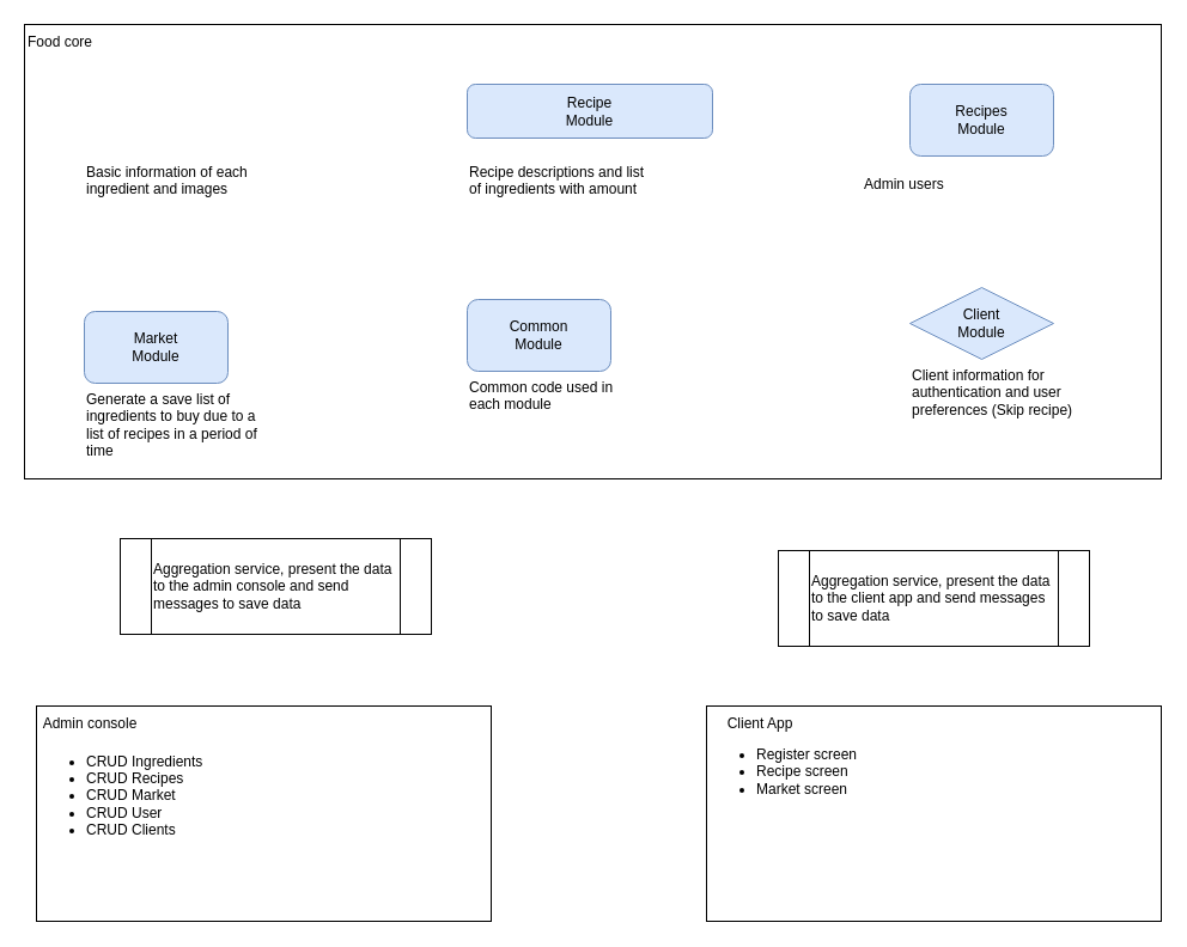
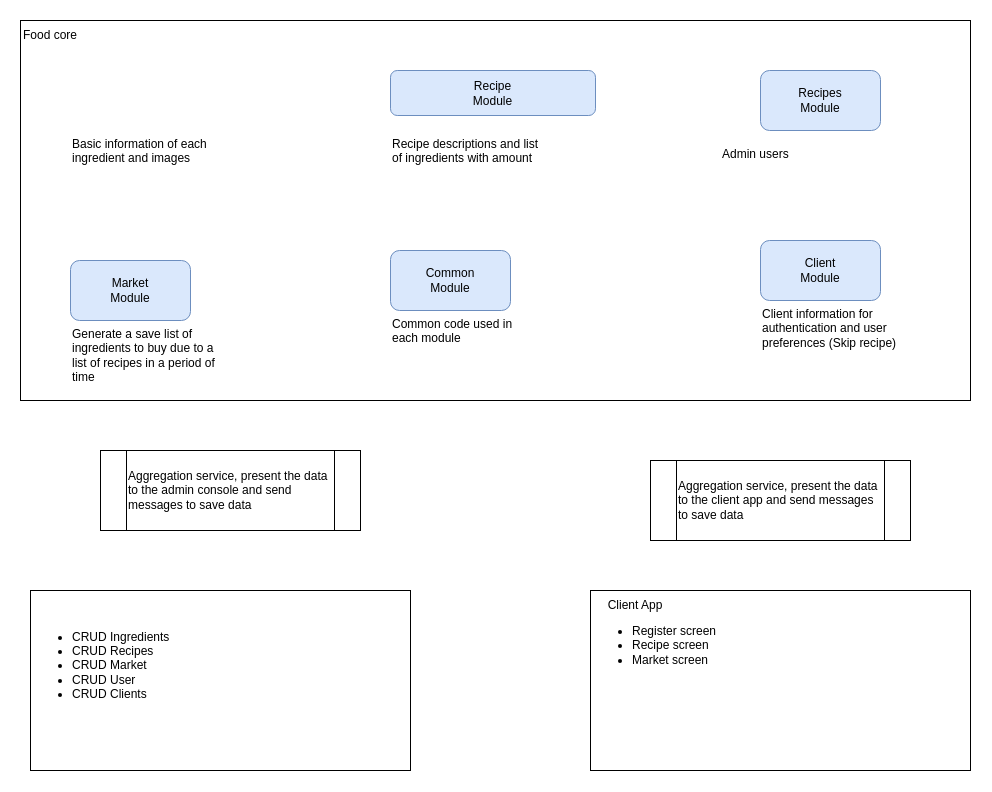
  <mxCell id="0" />
  <mxCell id="1" parent="0" />
  <mxCell id="2" value="" style="rounded=0;whiteSpace=wrap;html=1;" vertex="1" parent="1"><mxGeometry x="20" y="20" width="950" height="380" as="geometry" /></mxCell>
  <mxCell id="3" value="Recipe&lt;br&gt;Module" style="rounded=1;whiteSpace=wrap;html=1;fillColor=#dae8fc;strokeColor=#6c8ebf;" vertex="1" parent="1"><mxGeometry x="390" y="70" width="205" height="45" as="geometry" /></mxCell>
  <mxCell id="4" value="Recipes&lt;br&gt;Module" style="rounded=1;whiteSpace=wrap;html=1;fillColor=#dae8fc;strokeColor=#6c8ebf;" vertex="1" parent="1"><mxGeometry x="760" y="70" width="120" height="60" as="geometry" /></mxCell>
  <mxCell id="5" value="Market&lt;br&gt;Module" style="rounded=1;whiteSpace=wrap;html=1;fillColor=#dae8fc;strokeColor=#6c8ebf;" vertex="1" parent="1"><mxGeometry x="70" y="260" width="120" height="60" as="geometry" /></mxCell>
  <mxCell id="6" value="Common&lt;br&gt;Module" style="rounded=1;whiteSpace=wrap;html=1;fillColor=#dae8fc;strokeColor=#6c8ebf;" vertex="1" parent="1"><mxGeometry x="390" y="250" width="120" height="60" as="geometry" /></mxCell>
  <mxCell id="7" value="Basic information of each ingredient and images" style="text;html=1;strokeColor=none;fillColor=none;align=left;verticalAlign=top;whiteSpace=wrap;rounded=0;" vertex="1" parent="1"><mxGeometry x="70" y="130" width="150" height="60" as="geometry" /></mxCell>
  <mxCell id="8" value="Recipe descriptions and list of ingredients with amount" style="text;html=1;strokeColor=none;fillColor=none;align=left;verticalAlign=top;whiteSpace=wrap;rounded=0;" vertex="1" parent="1"><mxGeometry x="390" y="130" width="150" height="60" as="geometry" /></mxCell>
  <mxCell id="9" value="Admin users" style="text;html=1;strokeColor=none;fillColor=none;align=left;verticalAlign=top;whiteSpace=wrap;rounded=0;" vertex="1" parent="1"><mxGeometry x="720" y="140" width="120" height="30" as="geometry" /></mxCell>
  <mxCell id="10" value="Generate a save list of ingredients to buy due to a list of recipes in a period of time" style="text;html=1;strokeColor=none;fillColor=none;align=left;verticalAlign=top;whiteSpace=wrap;rounded=0;" vertex="1" parent="1"><mxGeometry x="70" y="320" width="150" height="80" as="geometry" /></mxCell>
  <mxCell id="11" value="Common code used in each module" style="text;html=1;strokeColor=none;fillColor=none;align=left;verticalAlign=top;whiteSpace=wrap;rounded=0;" vertex="1" parent="1"><mxGeometry x="390" y="310" width="150" height="40" as="geometry" /></mxCell>
  <mxCell id="12" value="Food core" style="text;html=1;strokeColor=none;fillColor=none;align=center;verticalAlign=middle;whiteSpace=wrap;rounded=0;" vertex="1" parent="1"><mxGeometry x="20" y="20" width="60" height="30" as="geometry" /></mxCell>
  <mxCell id="13" value="" style="rounded=0;whiteSpace=wrap;html=1;" vertex="1" parent="1"><mxGeometry x="30" y="590" width="380" height="180" as="geometry" /></mxCell>
- <mxCell id="14" value="Admin console" style="text;html=1;strokeColor=none;fillColor=none;align=center;verticalAlign=middle;whiteSpace=wrap;rounded=0;" vertex="1" parent="1"><mxGeometry x="30" y="590" width="90" height="30" as="geometry" /></mxCell>
  <mxCell id="15" value="&lt;ul&gt;&lt;li&gt;CRUD Ingredients&lt;/li&gt;&lt;li&gt;CRUD Recipes&lt;/li&gt;&lt;li&gt;CRUD Market&lt;/li&gt;&lt;li&gt;CRUD User&lt;/li&gt;&lt;li&gt;CRUD Clients&lt;/li&gt;&lt;/ul&gt;" style="text;html=1;strokeColor=none;fillColor=none;align=left;verticalAlign=middle;whiteSpace=wrap;rounded=0;" vertex="1" parent="1"><mxGeometry x="30" y="620" width="180" height="90" as="geometry" /></mxCell>
- <mxCell id="16" value="Client&lt;br&gt;Module" style="rhombus;whiteSpace=wrap;html=1;fillColor=#dae8fc;strokeColor=#6c8ebf;" vertex="1" parent="1"><mxGeometry x="760" y="240" width="120" height="60" as="geometry" /></mxCell>
+ <mxCell id="16" value="Client&lt;br&gt;Module" style="rounded=1;whiteSpace=wrap;html=1;fillColor=#dae8fc;strokeColor=#6c8ebf;" vertex="1" parent="1"><mxGeometry x="760" y="240" width="120" height="60" as="geometry" /></mxCell>
  <mxCell id="17" value="Client information for authentication and user preferences (Skip recipe)" style="text;html=1;strokeColor=none;fillColor=none;align=left;verticalAlign=top;whiteSpace=wrap;rounded=0;" vertex="1" parent="1"><mxGeometry x="760" y="300" width="150" height="60" as="geometry" /></mxCell>
  <mxCell id="18" value="" style="rounded=0;whiteSpace=wrap;html=1;" vertex="1" parent="1"><mxGeometry x="590" y="590" width="380" height="180" as="geometry" /></mxCell>
  <mxCell id="19" value="Client App" style="text;html=1;strokeColor=none;fillColor=none;align=center;verticalAlign=middle;whiteSpace=wrap;rounded=0;" vertex="1" parent="1"><mxGeometry x="590" y="590" width="90" height="30" as="geometry" /></mxCell>
  <mxCell id="20" value="&lt;ul&gt;&lt;li&gt;Register screen&lt;/li&gt;&lt;li&gt;Recipe screen&lt;/li&gt;&lt;li&gt;Market screen&lt;/li&gt;&lt;/ul&gt;" style="text;html=1;strokeColor=none;fillColor=none;align=left;verticalAlign=middle;whiteSpace=wrap;rounded=0;" vertex="1" parent="1"><mxGeometry x="590" y="620" width="180" height="50" as="geometry" /></mxCell>
  <mxCell id="21" value="Aggregation service, present the data to the admin console and send messages to save data" style="shape=process;whiteSpace=wrap;html=1;backgroundOutline=1;align=left;" vertex="1" parent="1"><mxGeometry x="100" y="450" width="260" height="80" as="geometry" /></mxCell>
  <mxCell id="22" value="Aggregation service, present the data to the client app and send messages to save data" style="shape=process;whiteSpace=wrap;html=1;backgroundOutline=1;align=left;" vertex="1" parent="1"><mxGeometry x="650" y="460" width="260" height="80" as="geometry" /></mxCell>
